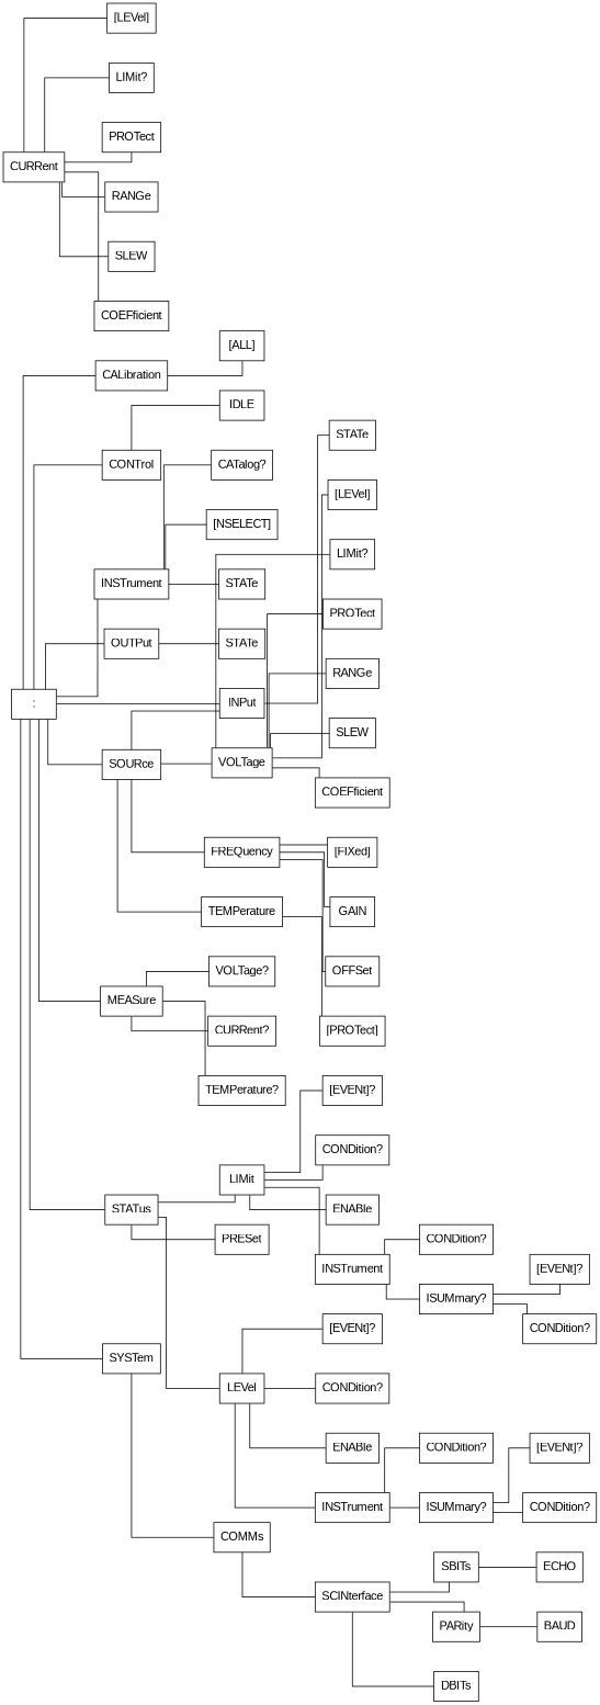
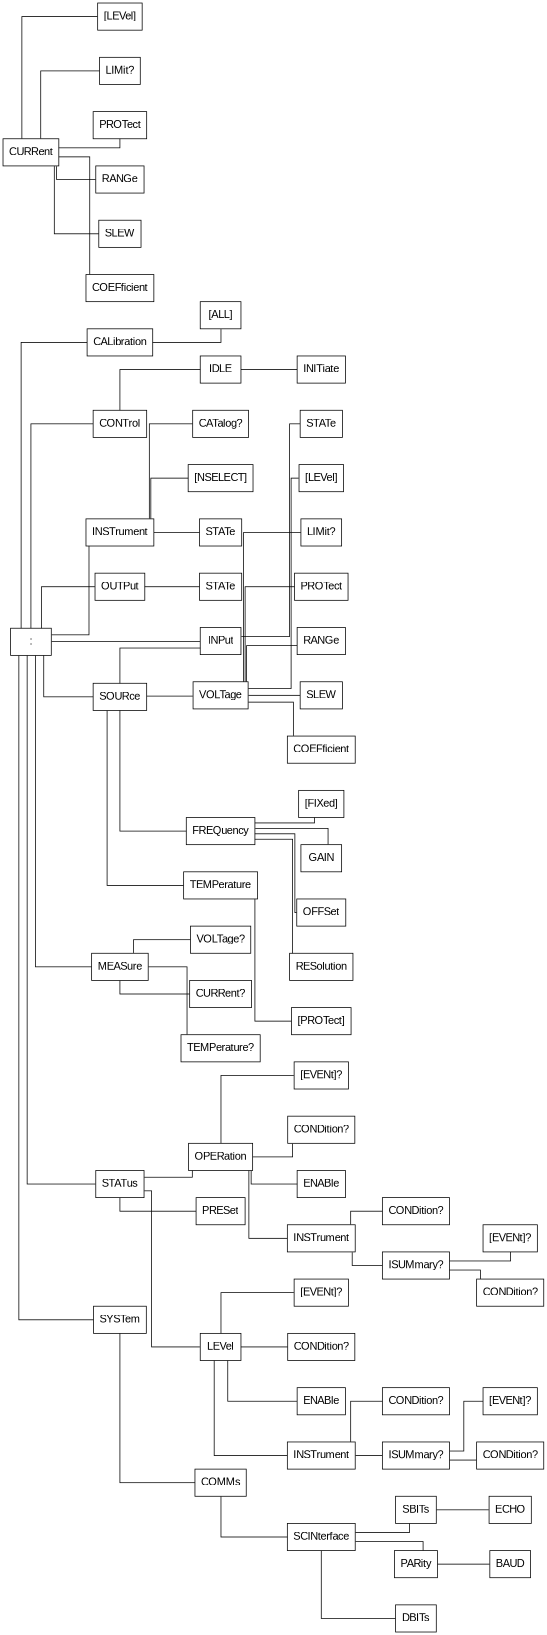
  graph {
    fontname="Liberation Sans"
    fontsize=8
    nodesep=0.5
    rankdir=LR
    ranksep=0.5
    splines=ortho
    node [fontname="Liberation Sans" shape=box]
    edge [fontname="Liberation Sans"]
    n1 [label=":"]
    n2 [label=CALibration]
    n3 [label=CONTrol]
    n4 [label=INSTrument]
    n5 [label=OUTPut]
    n6 [label=INPut]
    n7 [label=SOURce]
    n8 [label=MEASure]
    n9 [label=STATus]
    n10 [label=SYSTem]
    n11 [label="[ALL]"]
    n12 [label=IDLE]
    n13 [label="CATalog?"]
    n14 [label="[NSELECT]"]
    n15 [label=STATe]
    n16 [label=STATe]
    n17 [label=STATe]
    n18 [label=VOLTage]
    n19 [label=FREQuency]
    n20 [label=TEMPerature]
    n21 [label="VOLTage?"]
    n22 [label="CURRent?"]
    n23 [label="TEMPerature?"]
-   n24 [label=LIMit]
+   n24 [label=OPERation]
    n25 [label=PRESet]
    n26 [label=LEVel]
    n27 [label=COMMs]
+   n28 [label=INITiate]
    n29 [label="[LEVel]"]
    n30 [label="LIMit?"]
    n31 [label=PROTect]
    n32 [label=RANGe]
    n33 [label=SLEW]
    n34 [label=COEFficient]
    n35 [label=CURRent]
    n36 [label="[LEVel]"]
    n37 [label="LIMit?"]
    n38 [label=PROTect]
    n39 [label=RANGe]
    n40 [label=SLEW]
    n41 [label=COEFficient]
    n42 [label="[FIXed]"]
    n43 [label=GAIN]
    n44 [label=OFFSet]
+   n45 [label=RESolution]
    n46 [label="[PROTect]"]
    n47 [label="[EVENt]?"]
    n48 [label="CONDition?"]
    n49 [label=ENABle]
    n50 [label=INSTrument]
    n51 [label="[EVENt]?"]
    n52 [label="CONDition?"]
    n53 [label=ENABle]
    n54 [label=INSTrument]
    n55 [label="CONDition?"]
    n56 [label="ISUMmary?"]
    n57 [label="[EVENt]?"]
    n58 [label="CONDition?"]
    n59 [label="CONDition?"]
    n60 [label="ISUMmary?"]
    n61 [label="[EVENt]?"]
    n62 [label="CONDition?"]
    n63 [label=SCINterface]
    n64 [label=SBITs]
    n65 [label=PARity]
    n66 [label=DBITs]
    n67 [label=ECHO]
    n68 [label=BAUD]
    n1 -- n2
    n1 -- n3
    n1 -- n4
    n1 -- n5
    n1 -- n6
    n1 -- n7
    n1 -- n8
    n1 -- n9
    n1 -- n10
    n2 -- n11
    n3 -- n12
    n4 -- n13
    n4 -- n14
    n4 -- n15
    n5 -- n16
    n6 -- n17
    n7 -- n6
    n7 -- n18
    n7 -- n19
    n7 -- n20
    n8 -- n21
    n8 -- n22
    n8 -- n23
    n9 -- n24
    n9 -- n25
    n9 -- n26
    n10 -- n27
+   n12 -- n28
    n18 -- n29
    n18 -- n30
    n18 -- n31
    n18 -- n32
    n18 -- n33
    n18 -- n34
    n19 -- n42
    n19 -- n43
    n19 -- n44
+   n19 -- n45
    n20 -- n46
    n24 -- n47
    n24 -- n48
    n24 -- n49
    n24 -- n50
    n26 -- n51
    n26 -- n52
    n26 -- n53
    n26 -- n54
    n27 -- n63
    n35 -- n36
    n35 -- n37
    n35 -- n38
    n35 -- n39
    n35 -- n40
    n35 -- n41
    n50 -- n55
    n50 -- n56
    n54 -- n59
    n54 -- n60
    n56 -- n57
    n56 -- n58
    n60 -- n61
    n60 -- n62
    n63 -- n64
    n63 -- n65
    n63 -- n66
    n64 -- n67
    n65 -- n68
  }
